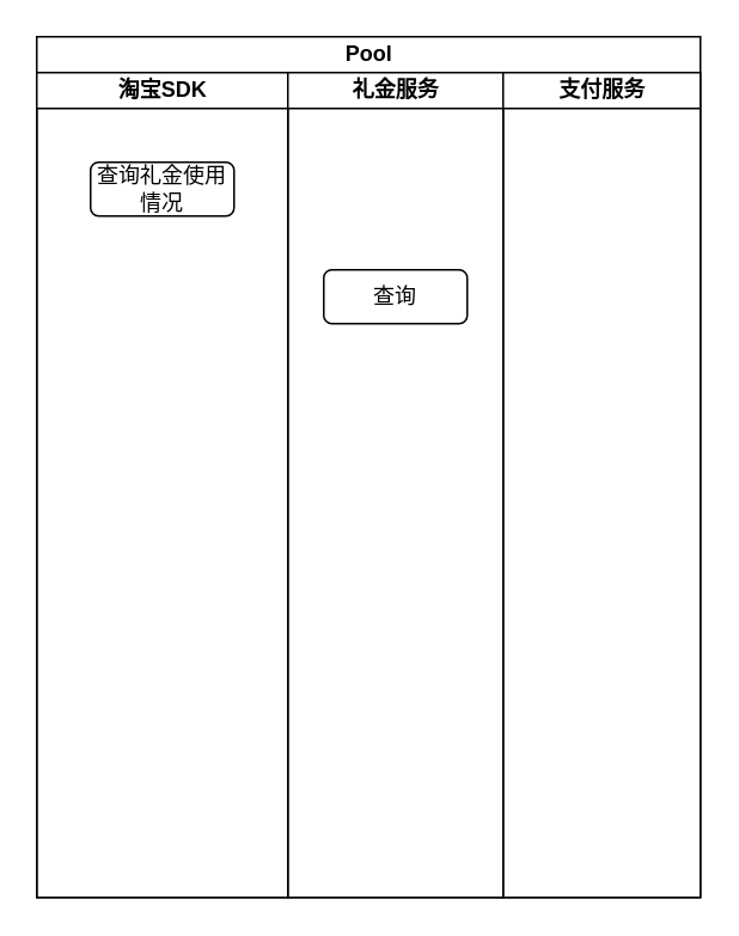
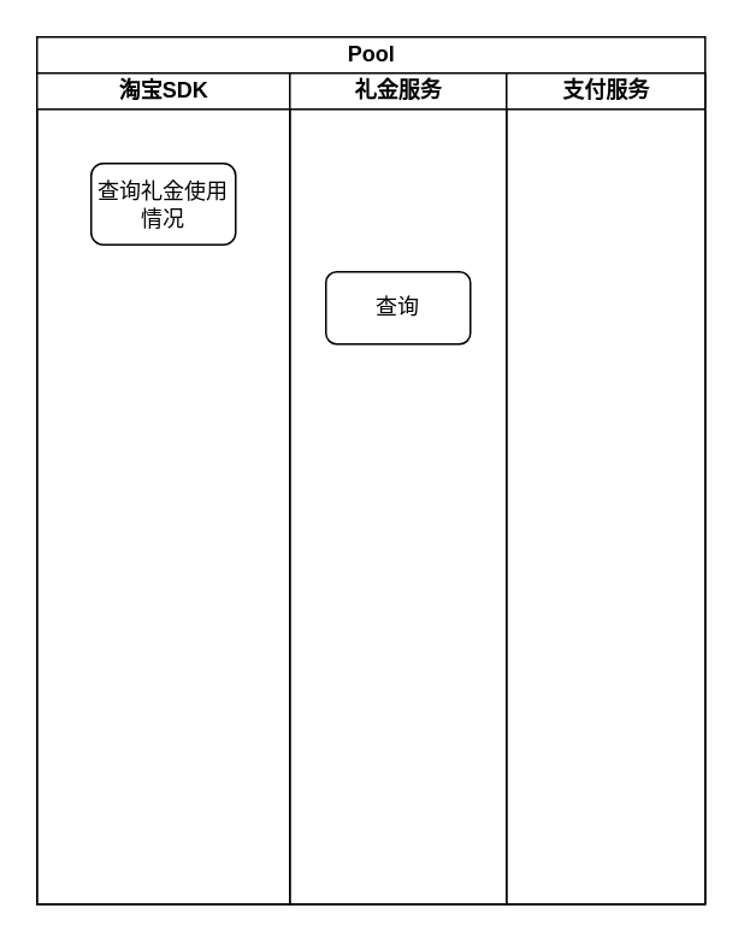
  <mxCell id="0" />
  <mxCell id="1" parent="0" />
  <mxCell id="2" value="Pool" style="swimlane;childLayout=stackLayout;resizeParent=1;resizeParentMax=0;startSize=20;html=1;" vertex="1" parent="1"><mxGeometry x="20" y="20" width="370.0" height="480" as="geometry" /></mxCell>
  <mxCell id="3" value="淘宝SDK" style="swimlane;startSize=20;html=1;" vertex="1" parent="2"><mxGeometry y="20" width="140.0" height="460" as="geometry" /></mxCell>
- <mxCell id="4" value="查询礼金使用情况" style="rounded=1;whiteSpace=wrap;html=1;" vertex="1" parent="3"><mxGeometry x="30" y="50" width="80" height="30" as="geometry" /></mxCell>
+ <mxCell id="4" value="查询礼金使用情况" style="rounded=1;whiteSpace=wrap;html=1;" vertex="1" parent="3"><mxGeometry x="30" y="50" width="80" height="45" as="geometry" /></mxCell>
  <mxCell id="5" value="礼金服务" style="swimlane;startSize=20;html=1;" vertex="1" parent="2"><mxGeometry x="140.0" y="20" width="120" height="460" as="geometry" /></mxCell>
- <mxCell id="6" value="查询" style="rounded=1;whiteSpace=wrap;html=1;" vertex="1" parent="5"><mxGeometry x="20.0" y="110" width="80" height="30" as="geometry" /></mxCell>
+ <mxCell id="6" value="查询" style="rounded=1;whiteSpace=wrap;html=1;" vertex="1" parent="5"><mxGeometry x="20.0" y="110" width="80" height="40" as="geometry" /></mxCell>
  <mxCell id="7" value="支付服务" style="swimlane;startSize=20;html=1;" vertex="1" parent="2"><mxGeometry x="260.0" y="20" width="110" height="460" as="geometry" /></mxCell>
